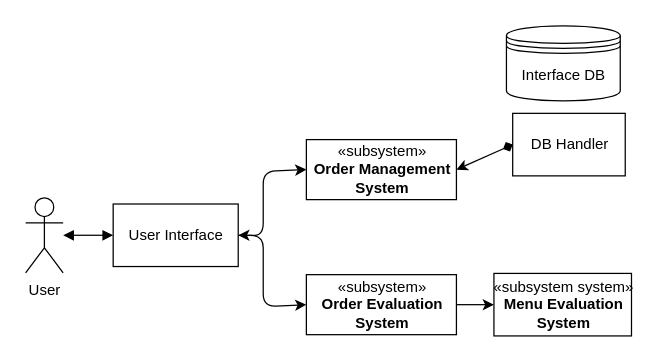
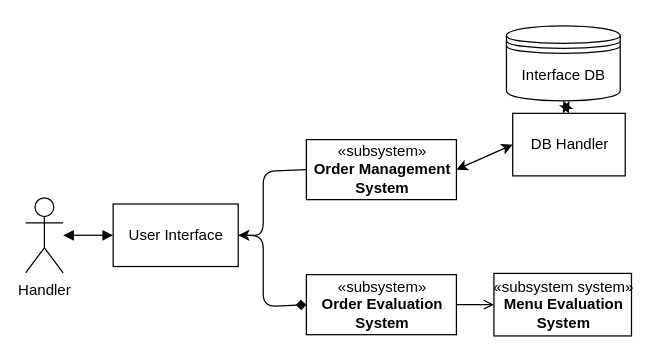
  <mxCell id="0" />
  <mxCell id="1" parent="0" />
- <mxCell id="2" value="User" style="shape=umlActor;verticalLabelPosition=bottom;labelBackgroundColor=#ffffff;verticalAlign=top;html=1;" parent="1" vertex="1"><mxGeometry x="20" y="157.5" width="30" height="60" as="geometry" /></mxCell>
+ <mxCell id="2" value="Handler" style="shape=umlActor;verticalLabelPosition=bottom;labelBackgroundColor=#ffffff;verticalAlign=top;html=1;" parent="1" vertex="1"><mxGeometry x="20" y="157.5" width="30" height="60" as="geometry" /></mxCell>
  <mxCell id="3" value="User Interface" style="html=1;" parent="1" vertex="1"><mxGeometry x="90" y="162.5" width="100" height="50" as="geometry" /></mxCell>
  <mxCell id="4" value="" style="endArrow=block;startArrow=block;endFill=1;startFill=1;html=1;entryX=0;entryY=0.5;entryDx=0;entryDy=0;" parent="1" target="3" edge="1"><mxGeometry width="160" relative="1" as="geometry"><mxPoint x="50" y="187.5" as="sourcePoint" /><mxPoint x="240" y="267.5" as="targetPoint" /></mxGeometry></mxCell>
  <mxCell id="5" value="«subsystem»&lt;br&gt;&lt;b&gt;Order Management&lt;br&gt;System&lt;/b&gt;&lt;br&gt;" style="html=1;" vertex="1" parent="1"><mxGeometry x="244.5" y="111" width="120" height="48" as="geometry" /></mxCell>
  <mxCell id="6" value="«subsystem»&lt;br&gt;&lt;b&gt;Order Evaluation&lt;br&gt;System&lt;/b&gt;&lt;br&gt;" style="html=1;" vertex="1" parent="1"><mxGeometry x="244.5" y="219" width="120" height="48" as="geometry" /></mxCell>
  <mxCell id="7" value="DB Handler" style="html=1;" vertex="1" parent="1"><mxGeometry x="409.5" y="90" width="90" height="50" as="geometry" /></mxCell>
  <mxCell id="8" value="Interface DB" style="shape=datastore;whiteSpace=wrap;html=1;" vertex="1" parent="1"><mxGeometry x="404.5" y="20" width="91" height="60" as="geometry" /></mxCell>
  <mxCell id="9" value="«subsystem system»&lt;br&gt;&lt;b&gt;Menu Evaluation&lt;br&gt;System&lt;br&gt;&lt;/b&gt;" style="html=1;" vertex="1" parent="1"><mxGeometry x="394.5" y="218" width="110" height="50" as="geometry" /></mxCell>
- <mxCell id="10" value="" style="endArrow=classic;html=1;exitX=1;exitY=0.5;exitDx=0;exitDy=0;entryX=0;entryY=0.5;entryDx=0;entryDy=0;startArrow=classic;startFill=1;" edge="1" parent="1" source="3" target="5"><mxGeometry width="50" height="50" relative="1" as="geometry"><mxPoint x="150" y="137.5" as="sourcePoint" /><mxPoint x="200" y="87.5" as="targetPoint" /><Array as="points"><mxPoint x="210" y="187.5" /><mxPoint x="210" y="136.5" /></Array></mxGeometry></mxCell>
- <mxCell id="11" value="" style="endArrow=classic;html=1;exitX=1;exitY=0.5;exitDx=0;exitDy=0;entryX=0;entryY=0.5;entryDx=0;entryDy=0;" edge="1" parent="1" source="3" target="6"><mxGeometry width="50" height="50" relative="1" as="geometry"><mxPoint x="220" y="317.5" as="sourcePoint" /><mxPoint x="270" y="267.5" as="targetPoint" /><Array as="points"><mxPoint x="210" y="187.5" /><mxPoint x="210" y="244.5" /></Array></mxGeometry></mxCell>
- <mxCell id="13" value="" style="endArrow=diamond;startArrow=classic;html=1;exitX=1;exitY=0.5;exitDx=0;exitDy=0;entryX=0;entryY=0.5;entryDx=0;entryDy=0;" edge="1" parent="1" source="5" target="7"><mxGeometry width="50" height="50" relative="1" as="geometry"><mxPoint x="320" y="90" as="sourcePoint" /><mxPoint x="370" y="40" as="targetPoint" /></mxGeometry></mxCell>
- <mxCell id="14" value="" style="endArrow=classic;html=1;exitX=1;exitY=0.5;exitDx=0;exitDy=0;entryX=0;entryY=0.5;entryDx=0;entryDy=0;" edge="1" parent="1" source="6" target="9"><mxGeometry width="50" height="50" relative="1" as="geometry"><mxPoint x="370" y="340" as="sourcePoint" /><mxPoint x="420" y="290" as="targetPoint" /></mxGeometry></mxCell>
+ <mxCell id="10" value="" style="endArrow=none;html=1;exitX=1;exitY=0.5;exitDx=0;exitDy=0;entryX=0;entryY=0.5;entryDx=0;entryDy=0;startArrow=classic;startFill=1;" edge="1" parent="1" source="3" target="5"><mxGeometry width="50" height="50" relative="1" as="geometry"><mxPoint x="150" y="137.5" as="sourcePoint" /><mxPoint x="200" y="87.5" as="targetPoint" /><Array as="points"><mxPoint x="210" y="187.5" /><mxPoint x="210" y="136.5" /></Array></mxGeometry></mxCell>
+ <mxCell id="11" value="" style="endArrow=diamond;html=1;exitX=1;exitY=0.5;exitDx=0;exitDy=0;entryX=0;entryY=0.5;entryDx=0;entryDy=0;" edge="1" parent="1" source="3" target="6"><mxGeometry width="50" height="50" relative="1" as="geometry"><mxPoint x="220" y="317.5" as="sourcePoint" /><mxPoint x="270" y="267.5" as="targetPoint" /><Array as="points"><mxPoint x="210" y="187.5" /><mxPoint x="210" y="244.5" /></Array></mxGeometry></mxCell>
+ <mxCell id="12" value="" style="endArrow=classic;startArrow=classic;html=1;entryX=0.5;entryY=1;entryDx=0;entryDy=0;exitX=0.5;exitY=0;exitDx=0;exitDy=0;" edge="1" parent="1" source="7" target="8"><mxGeometry width="50" height="50" relative="1" as="geometry"><mxPoint x="550" y="170" as="sourcePoint" /><mxPoint x="600" y="120" as="targetPoint" /></mxGeometry></mxCell>
+ <mxCell id="13" value="" style="endArrow=classic;startArrow=classic;html=1;exitX=1;exitY=0.5;exitDx=0;exitDy=0;entryX=0;entryY=0.5;entryDx=0;entryDy=0;" edge="1" parent="1" source="5" target="7"><mxGeometry width="50" height="50" relative="1" as="geometry"><mxPoint x="320" y="90" as="sourcePoint" /><mxPoint x="370" y="40" as="targetPoint" /></mxGeometry></mxCell>
+ <mxCell id="14" value="" style="endArrow=open;html=1;exitX=1;exitY=0.5;exitDx=0;exitDy=0;entryX=0;entryY=0.5;entryDx=0;entryDy=0;" edge="1" parent="1" source="6" target="9"><mxGeometry width="50" height="50" relative="1" as="geometry"><mxPoint x="370" y="340" as="sourcePoint" /><mxPoint x="420" y="290" as="targetPoint" /></mxGeometry></mxCell>
